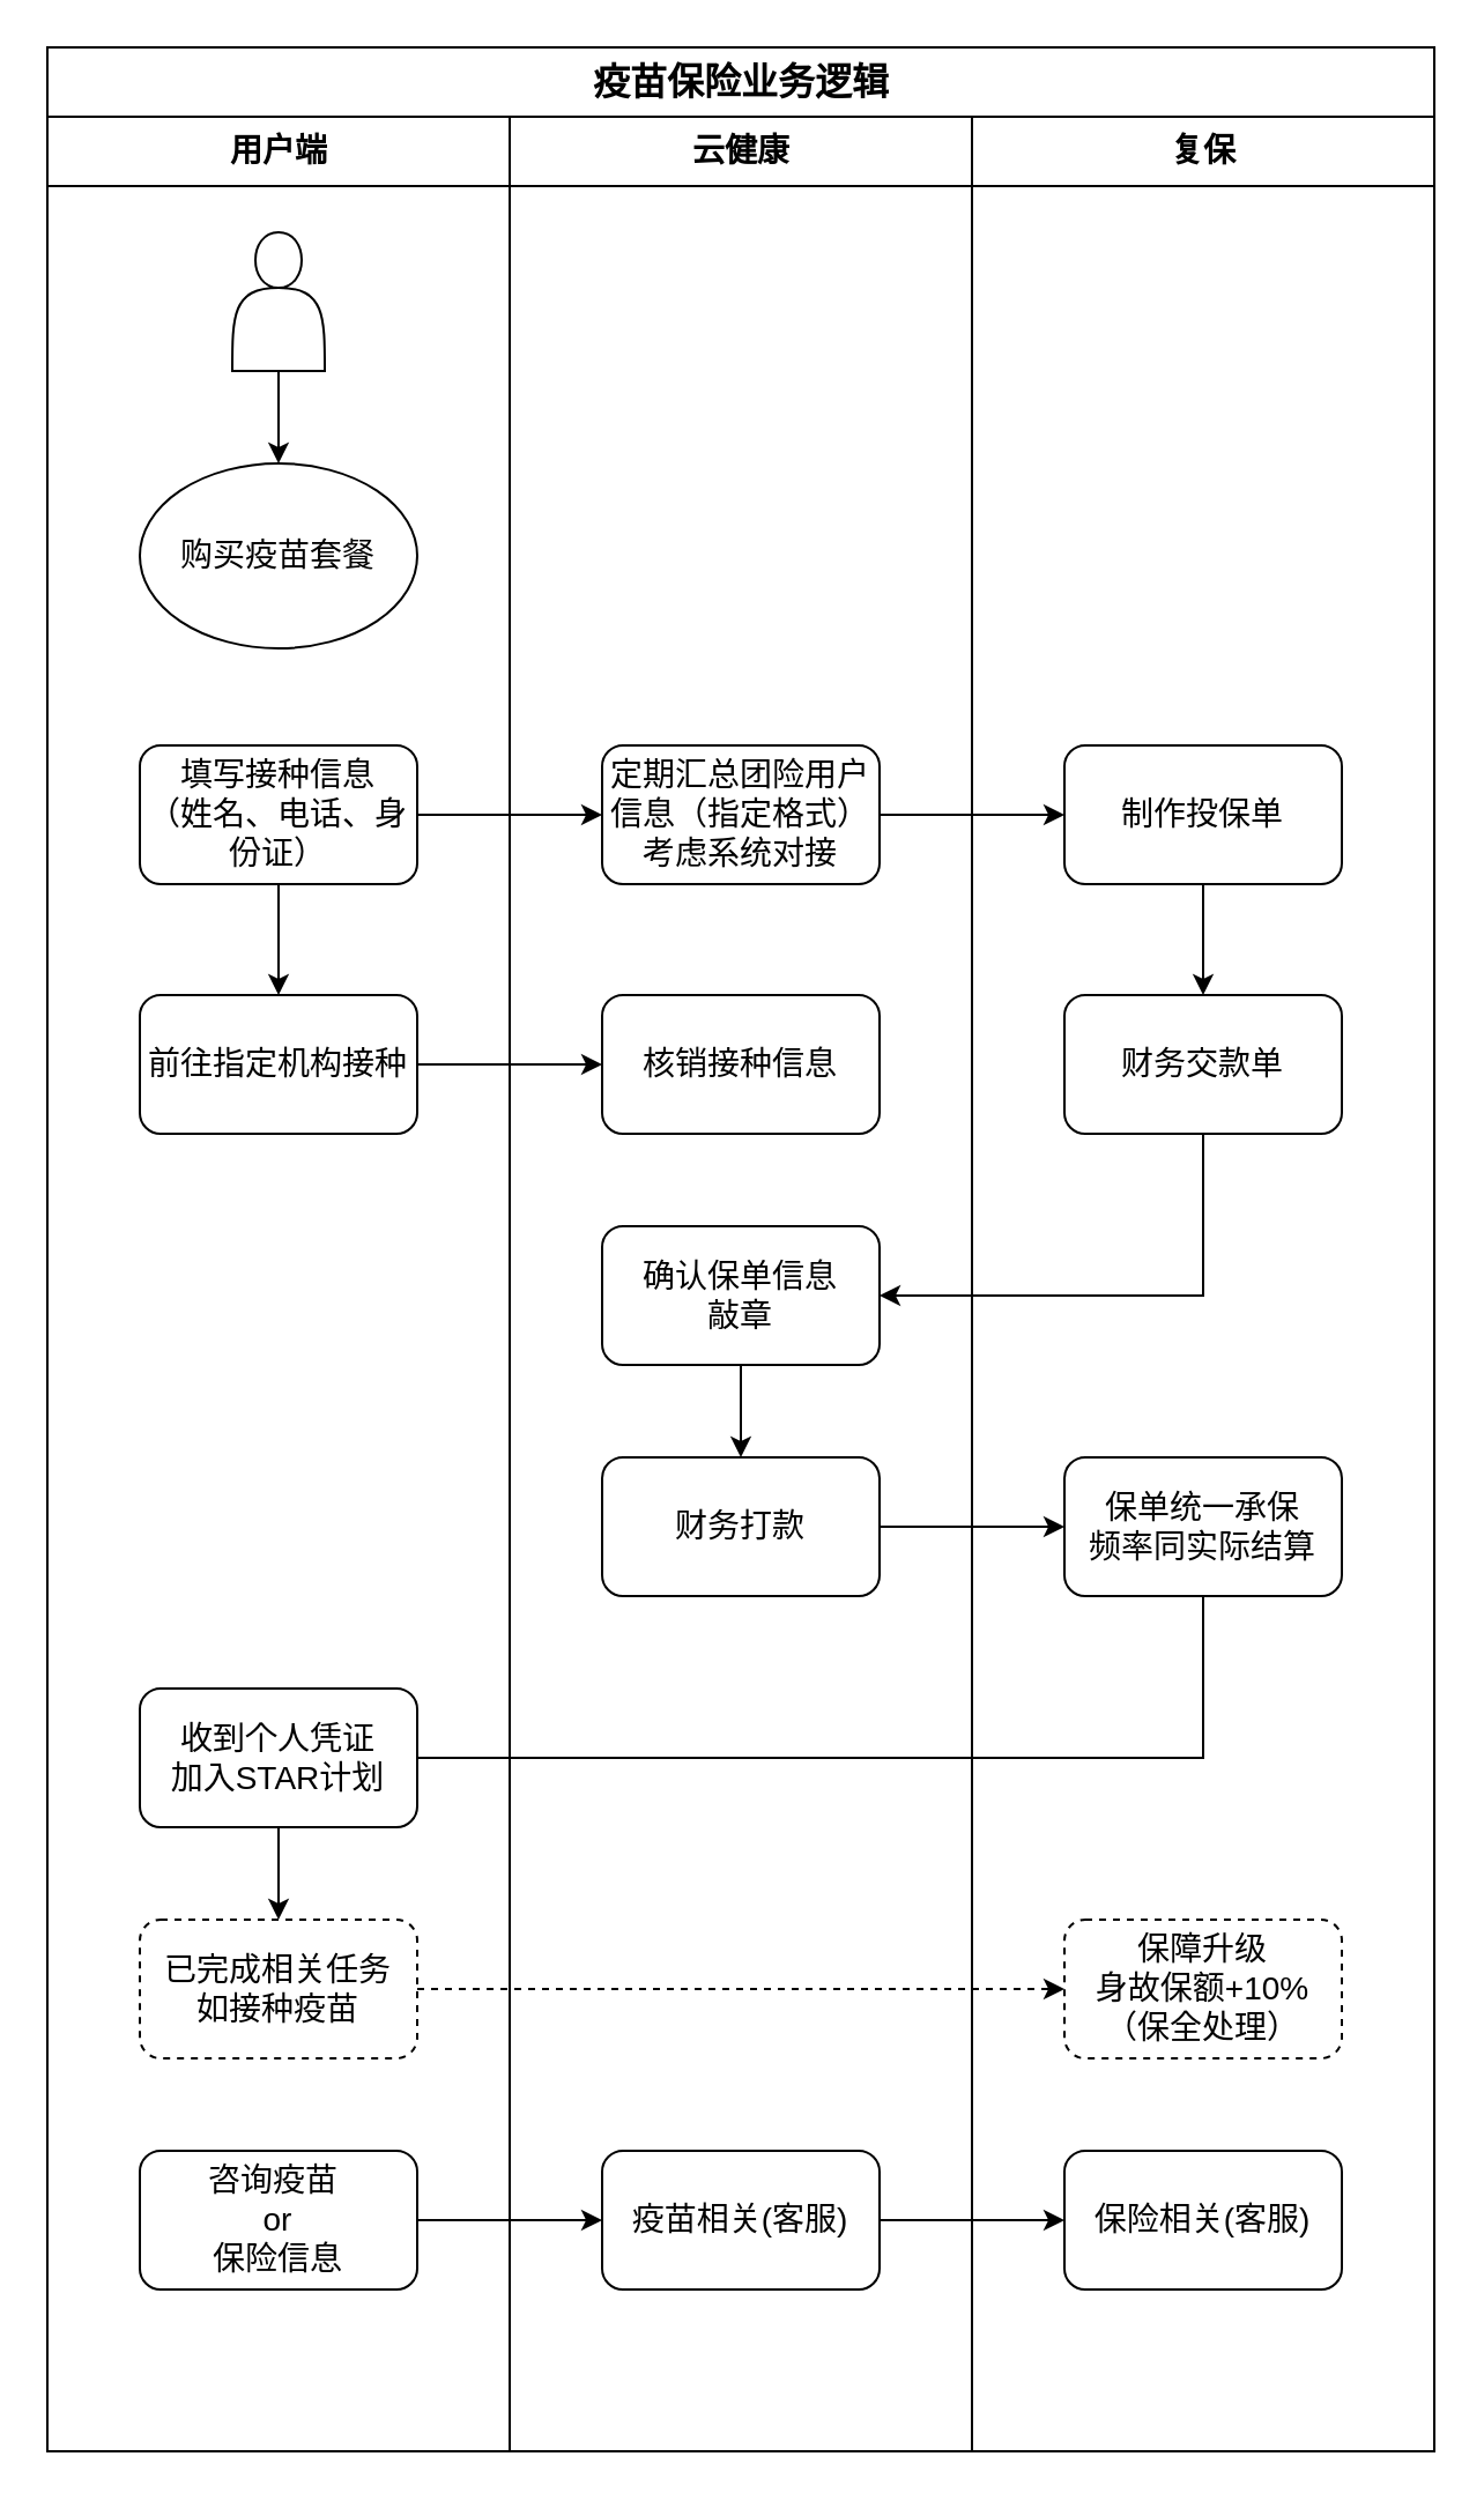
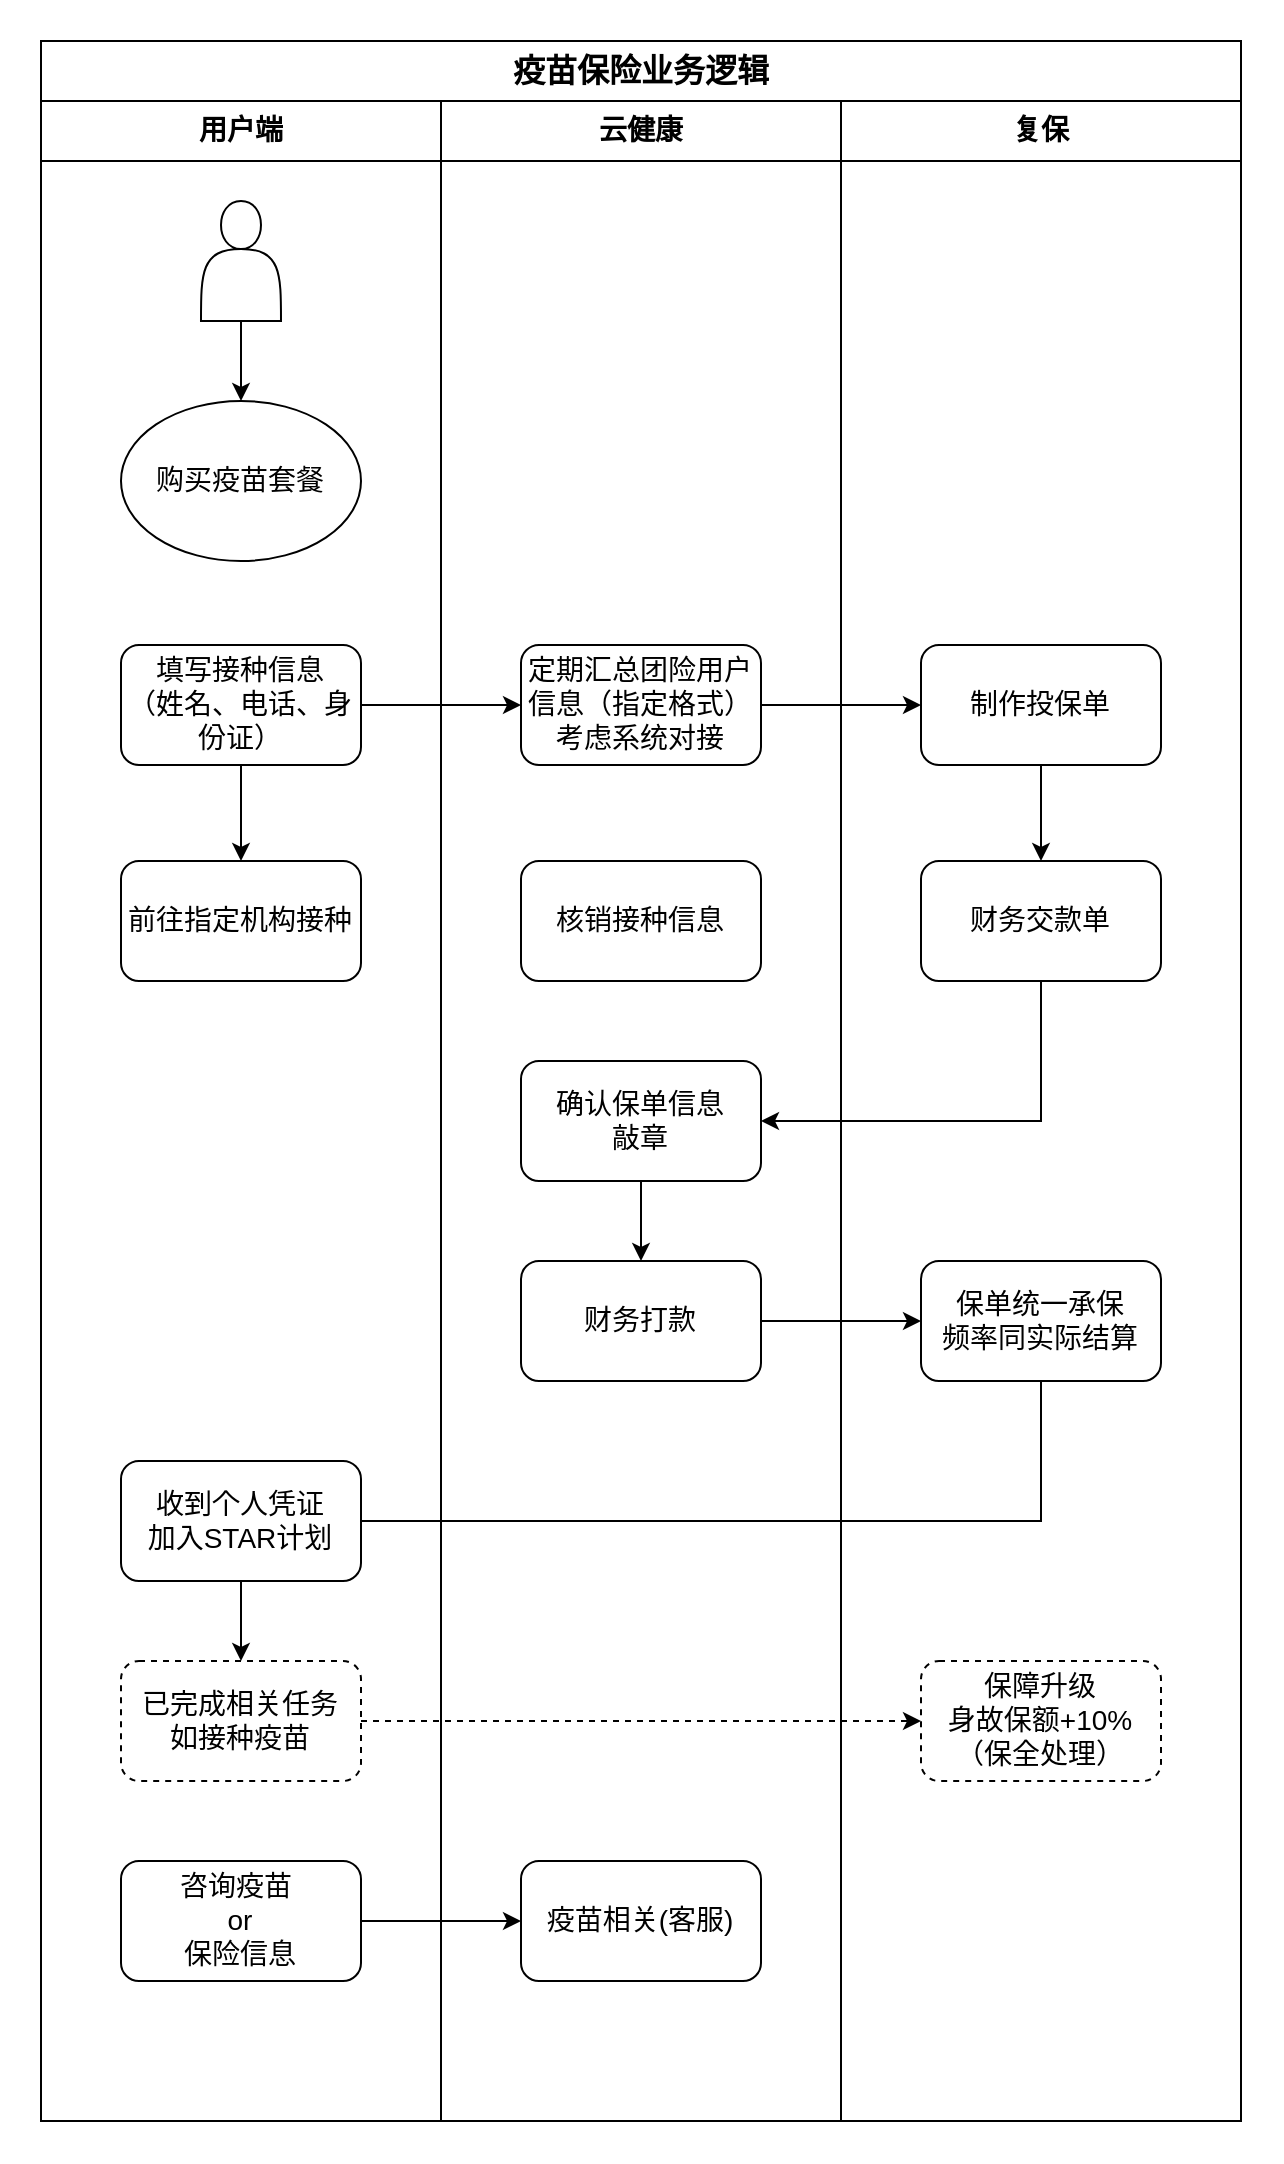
  <mxCell id="0" />
  <mxCell id="1" parent="0" />
  <mxCell id="2" value="疫苗保险业务逻辑" style="swimlane;html=1;childLayout=stackLayout;resizeParent=1;resizeParentMax=0;startSize=30;fontSize=16;" vertex="1" parent="1"><mxGeometry x="20" y="20" width="600" height="1040" as="geometry" /></mxCell>
  <mxCell id="3" value="用户端" style="swimlane;html=1;startSize=30;fontSize=14;" vertex="1" parent="2"><mxGeometry y="30" width="200" height="1010" as="geometry" /></mxCell>
  <mxCell id="4" style="edgeStyle=orthogonalEdgeStyle;rounded=0;orthogonalLoop=1;jettySize=auto;html=1;exitX=0.5;exitY=1;exitDx=0;exitDy=0;entryX=0.5;entryY=0;entryDx=0;entryDy=0;fontSize=14;" edge="1" parent="3" source="7" target="6"><mxGeometry relative="1" as="geometry" /></mxCell>
  <mxCell id="5" value="填写接种信息&lt;br&gt;（姓名、电话、身份证）" style="rounded=1;whiteSpace=wrap;html=1;fontSize=14;" vertex="1" parent="3"><mxGeometry x="40" y="272" width="120" height="60" as="geometry" /></mxCell>
  <mxCell id="6" value="购买疫苗套餐" style="ellipse;whiteSpace=wrap;html=1;fontSize=14;" vertex="1" parent="3"><mxGeometry x="40" y="150" width="120" height="80" as="geometry" /></mxCell>
  <mxCell id="7" value="" style="shape=actor;whiteSpace=wrap;html=1;fontSize=14;" vertex="1" parent="3"><mxGeometry x="80" y="50" width="40" height="60" as="geometry" /></mxCell>
  <mxCell id="8" value="" style="edgeStyle=orthogonalEdgeStyle;rounded=0;orthogonalLoop=1;jettySize=auto;html=1;fontSize=14;" edge="1" parent="3" source="5" target="9"><mxGeometry relative="1" as="geometry" /></mxCell>
  <mxCell id="9" value="前往指定机构接种" style="whiteSpace=wrap;html=1;rounded=1;fontSize=14;" vertex="1" parent="3"><mxGeometry x="40" y="380" width="120" height="60" as="geometry" /></mxCell>
  <mxCell id="10" value="收到个人凭证&lt;br&gt;加入STAR计划" style="rounded=1;whiteSpace=wrap;html=1;fontSize=14;" vertex="1" parent="3"><mxGeometry x="40" y="680" width="120" height="60" as="geometry" /></mxCell>
  <mxCell id="11" value="" style="edgeStyle=orthogonalEdgeStyle;rounded=0;orthogonalLoop=1;jettySize=auto;html=1;fontSize=14;" edge="1" parent="3" source="10" target="12"><mxGeometry relative="1" as="geometry" /></mxCell>
  <mxCell id="12" value="已完成相关任务&lt;br&gt;如接种疫苗" style="whiteSpace=wrap;html=1;rounded=1;fontSize=14;dashed=1;" vertex="1" parent="3"><mxGeometry x="40" y="780" width="120" height="60" as="geometry" /></mxCell>
  <mxCell id="13" value="咨询疫苗&amp;nbsp;&lt;br&gt;or&lt;br&gt;保险信息" style="rounded=1;whiteSpace=wrap;html=1;fontSize=14;" vertex="1" parent="3"><mxGeometry x="40" y="880" width="120" height="60" as="geometry" /></mxCell>
  <mxCell id="14" value="云健康" style="swimlane;html=1;startSize=30;fontSize=14;" vertex="1" parent="2"><mxGeometry x="200" y="30" width="200" height="1010" as="geometry" /></mxCell>
  <mxCell id="15" value="定期汇总团险用户信息（指定格式）&lt;br&gt;考虑系统对接" style="rounded=1;whiteSpace=wrap;html=1;fontSize=14;" vertex="1" parent="14"><mxGeometry x="40" y="272" width="120" height="60" as="geometry" /></mxCell>
  <mxCell id="16" value="核销接种信息" style="whiteSpace=wrap;html=1;rounded=1;fontSize=14;" vertex="1" parent="14"><mxGeometry x="40" y="380" width="120" height="60" as="geometry" /></mxCell>
  <mxCell id="17" value="确认保单信息&lt;br&gt;敲章" style="rounded=1;whiteSpace=wrap;html=1;fontSize=14;" vertex="1" parent="14"><mxGeometry x="40" y="480" width="120" height="60" as="geometry" /></mxCell>
  <mxCell id="18" value="" style="edgeStyle=orthogonalEdgeStyle;rounded=0;orthogonalLoop=1;jettySize=auto;html=1;fontSize=14;" edge="1" parent="14" source="17" target="19"><mxGeometry relative="1" as="geometry" /></mxCell>
  <mxCell id="19" value="财务打款" style="whiteSpace=wrap;html=1;rounded=1;fontSize=14;" vertex="1" parent="14"><mxGeometry x="40" y="580" width="120" height="60" as="geometry" /></mxCell>
  <mxCell id="20" value="疫苗相关(客服)" style="whiteSpace=wrap;html=1;rounded=1;fontSize=14;" vertex="1" parent="14"><mxGeometry x="40" y="880" width="120" height="60" as="geometry" /></mxCell>
  <mxCell id="21" value="复保" style="swimlane;html=1;startSize=30;fontSize=14;" vertex="1" parent="2"><mxGeometry x="400" y="30" width="200" height="1010" as="geometry" /></mxCell>
- <mxCell id="22" value="保险相关(客服)" style="whiteSpace=wrap;html=1;rounded=1;fontSize=14;" vertex="1" parent="21"><mxGeometry x="40" y="880" width="120" height="60" as="geometry" /></mxCell>
  <mxCell id="23" value="制作投保单" style="rounded=1;whiteSpace=wrap;html=1;fontSize=14;" vertex="1" parent="21"><mxGeometry x="40" y="272" width="120" height="60" as="geometry" /></mxCell>
  <mxCell id="24" value="" style="edgeStyle=orthogonalEdgeStyle;rounded=0;orthogonalLoop=1;jettySize=auto;html=1;fontSize=14;" edge="1" parent="21" source="23" target="25"><mxGeometry relative="1" as="geometry" /></mxCell>
  <mxCell id="25" value="财务交款单" style="whiteSpace=wrap;html=1;rounded=1;fontSize=14;" vertex="1" parent="21"><mxGeometry x="40" y="380" width="120" height="60" as="geometry" /></mxCell>
  <mxCell id="26" value="保单统一承保&lt;br&gt;频率同实际结算" style="whiteSpace=wrap;html=1;rounded=1;fontSize=14;" vertex="1" parent="21"><mxGeometry x="40" y="580" width="120" height="60" as="geometry" /></mxCell>
  <mxCell id="27" value="保障升级&lt;br&gt;身故保额+10%&lt;br&gt;（保全处理）" style="rounded=1;whiteSpace=wrap;html=1;dashed=1;fontSize=14;" vertex="1" parent="21"><mxGeometry x="40" y="780" width="120" height="60" as="geometry" /></mxCell>
  <mxCell id="28" style="edgeStyle=orthogonalEdgeStyle;rounded=0;orthogonalLoop=1;jettySize=auto;html=1;exitX=1;exitY=0.5;exitDx=0;exitDy=0;entryX=0;entryY=0.5;entryDx=0;entryDy=0;fontSize=14;" edge="1" parent="2" source="5" target="15"><mxGeometry relative="1" as="geometry" /></mxCell>
  <mxCell id="29" style="edgeStyle=orthogonalEdgeStyle;rounded=0;orthogonalLoop=1;jettySize=auto;html=1;exitX=1;exitY=0.5;exitDx=0;exitDy=0;entryX=0;entryY=0.5;entryDx=0;entryDy=0;fontSize=14;" edge="1" parent="2" source="15" target="23"><mxGeometry relative="1" as="geometry" /></mxCell>
- <mxCell id="30" value="" style="edgeStyle=orthogonalEdgeStyle;rounded=0;orthogonalLoop=1;jettySize=auto;html=1;fontSize=14;" edge="1" parent="2" source="9" target="16"><mxGeometry relative="1" as="geometry" /></mxCell>
  <mxCell id="31" style="edgeStyle=orthogonalEdgeStyle;rounded=0;orthogonalLoop=1;jettySize=auto;html=1;exitX=0.5;exitY=1;exitDx=0;exitDy=0;entryX=1;entryY=0.5;entryDx=0;entryDy=0;fontSize=14;" edge="1" parent="2" source="25" target="17"><mxGeometry relative="1" as="geometry" /></mxCell>
  <mxCell id="32" value="" style="edgeStyle=orthogonalEdgeStyle;rounded=0;orthogonalLoop=1;jettySize=auto;html=1;fontSize=14;" edge="1" parent="2" source="19" target="26"><mxGeometry relative="1" as="geometry" /></mxCell>
  <mxCell id="33" style="edgeStyle=orthogonalEdgeStyle;rounded=0;orthogonalLoop=1;jettySize=auto;html=1;exitX=0.5;exitY=1;exitDx=0;exitDy=0;entryX=1;entryY=0.5;entryDx=0;entryDy=0;fontSize=14;endArrow=none;" edge="1" parent="2" source="26" target="10"><mxGeometry relative="1" as="geometry" /></mxCell>
  <mxCell id="34" style="edgeStyle=orthogonalEdgeStyle;rounded=0;orthogonalLoop=1;jettySize=auto;html=1;exitX=1;exitY=0.5;exitDx=0;exitDy=0;entryX=0;entryY=0.5;entryDx=0;entryDy=0;fontSize=14;dashed=1;" edge="1" parent="2" source="12" target="27"><mxGeometry relative="1" as="geometry" /></mxCell>
  <mxCell id="35" value="" style="edgeStyle=orthogonalEdgeStyle;rounded=0;orthogonalLoop=1;jettySize=auto;html=1;fontSize=14;" edge="1" parent="2" source="13" target="20"><mxGeometry relative="1" as="geometry" /></mxCell>
- <mxCell id="36" style="edgeStyle=orthogonalEdgeStyle;rounded=0;orthogonalLoop=1;jettySize=auto;html=1;exitX=1;exitY=0.5;exitDx=0;exitDy=0;fontSize=14;" edge="1" parent="2" source="20" target="22"><mxGeometry relative="1" as="geometry" /></mxCell>
